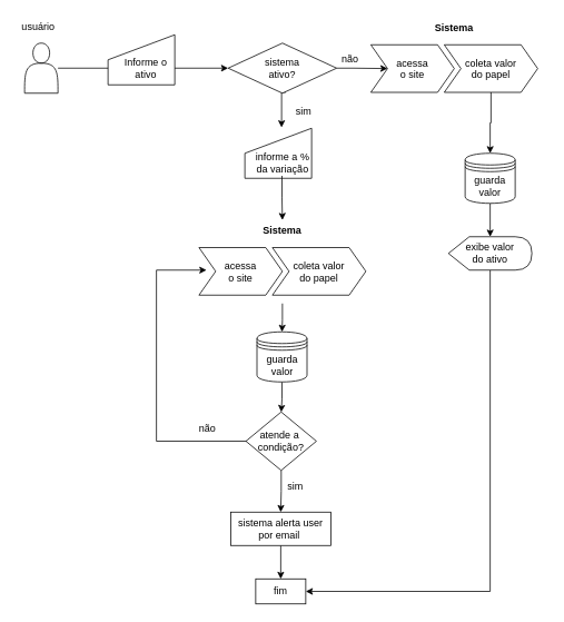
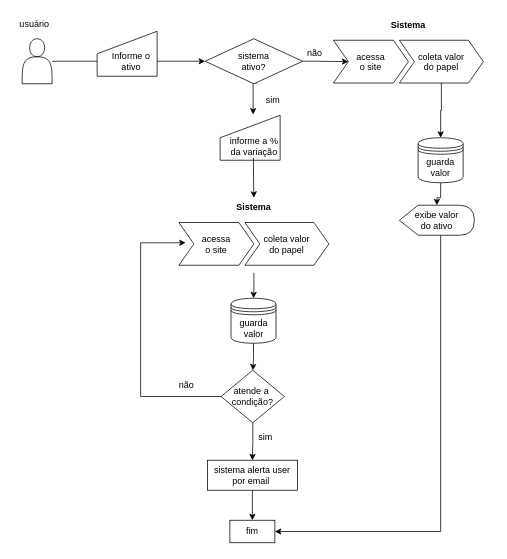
  <mxCell id="0" />
  <mxCell id="1" parent="0" />
  <mxCell id="2" value="" style="edgeStyle=orthogonalEdgeStyle;rounded=0;orthogonalLoop=1;jettySize=auto;html=1;" edge="1" parent="1" source="3" target="6"><mxGeometry relative="1" as="geometry" /></mxCell>
  <mxCell id="3" value="" style="shape=actor;whiteSpace=wrap;html=1;" vertex="1" parent="1"><mxGeometry x="29" y="51" width="40" height="60" as="geometry" /></mxCell>
  <mxCell id="4" value="" style="group" vertex="1" connectable="0" parent="1"><mxGeometry x="129" y="41" width="80" height="60" as="geometry" /></mxCell>
  <mxCell id="5" value="&lt;p style=&quot;line-height: 1.3&quot;&gt;&lt;br&gt;&lt;/p&gt;" style="shape=manualInput;whiteSpace=wrap;html=1;" vertex="1" parent="4"><mxGeometry width="80" height="60" as="geometry" /></mxCell>
  <mxCell id="6" value="Informe o&lt;br&gt;ativo" style="text;html=1;align=center;verticalAlign=middle;resizable=0;points=[];autosize=1;strokeColor=none;fillColor=none;" vertex="1" parent="4"><mxGeometry x="10" y="25" width="70" height="30" as="geometry" /></mxCell>
  <mxCell id="7" value="" style="edgeStyle=orthogonalEdgeStyle;rounded=0;orthogonalLoop=1;jettySize=auto;html=1;" edge="1" parent="1" source="8" target="13"><mxGeometry relative="1" as="geometry" /></mxCell>
  <mxCell id="8" value="guarda&lt;br&gt;valor" style="shape=datastore;whiteSpace=wrap;html=1;" vertex="1" parent="1"><mxGeometry x="557" y="183" width="60" height="60" as="geometry" /></mxCell>
  <mxCell id="9" value="Sistema" style="swimlane;childLayout=stackLayout;horizontal=1;fillColor=none;horizontalStack=1;resizeParent=1;resizeParentMax=0;resizeLast=0;collapsible=0;strokeColor=none;stackBorder=10;stackSpacing=-12;resizable=1;align=center;points=[];fontColor=#000000;" vertex="1" parent="1"><mxGeometry x="434" y="20" width="220" height="100" as="geometry" /></mxCell>
  <mxCell id="10" value="acessa&#10;o site" style="shape=step;perimeter=stepPerimeter;fixedSize=1;points=[];" vertex="1" parent="9"><mxGeometry x="10" y="33" width="100" height="57" as="geometry" /></mxCell>
  <mxCell id="11" value="coleta valor&#10;do papel" style="shape=step;perimeter=stepPerimeter;fixedSize=1;points=[];" vertex="1" parent="9"><mxGeometry x="98" y="33" width="112" height="57" as="geometry" /></mxCell>
  <mxCell id="12" style="edgeStyle=orthogonalEdgeStyle;rounded=0;orthogonalLoop=1;jettySize=auto;html=1;entryX=1;entryY=0.5;entryDx=0;entryDy=0;" edge="1" parent="1" source="13" target="37"><mxGeometry relative="1" as="geometry"><Array as="points"><mxPoint x="587" y="708" /></Array></mxGeometry></mxCell>
- <mxCell id="13" value="exibe valor&lt;br&gt;do ativo" style="shape=display;whiteSpace=wrap;html=1;" vertex="1" parent="1"><mxGeometry x="537" y="283" width="100" height="40" as="geometry" /></mxCell>
+ <mxCell id="13" value="exibe valor&lt;br&gt;do ativo" style="shape=display;whiteSpace=wrap;html=1;" vertex="1" parent="1"><mxGeometry x="532" y="273" width="100" height="40" as="geometry" /></mxCell>
  <mxCell id="14" value="" style="edgeStyle=orthogonalEdgeStyle;rounded=0;orthogonalLoop=1;jettySize=auto;html=1;" edge="1" parent="1" source="16" target="10"><mxGeometry relative="1" as="geometry" /></mxCell>
  <mxCell id="15" style="edgeStyle=orthogonalEdgeStyle;rounded=0;orthogonalLoop=1;jettySize=auto;html=1;" edge="1" parent="1"><mxGeometry relative="1" as="geometry"><mxPoint x="342" y="110" as="sourcePoint" /><mxPoint x="337" y="152" as="targetPoint" /><Array as="points"><mxPoint x="337" y="110" /></Array></mxGeometry></mxCell>
  <mxCell id="16" value="sistema&lt;br&gt;ativo?" style="rhombus;whiteSpace=wrap;html=1;" vertex="1" parent="1"><mxGeometry x="273" y="51" width="130" height="60" as="geometry" /></mxCell>
  <mxCell id="17" value="" style="edgeStyle=orthogonalEdgeStyle;rounded=0;orthogonalLoop=1;jettySize=auto;html=1;" edge="1" parent="1" source="6" target="16"><mxGeometry relative="1" as="geometry" /></mxCell>
  <mxCell id="18" value="não" style="text;html=1;align=center;verticalAlign=middle;resizable=0;points=[];autosize=1;strokeColor=none;fillColor=none;" vertex="1" parent="1"><mxGeometry x="399" y="61" width="40" height="20" as="geometry" /></mxCell>
  <mxCell id="19" value="" style="group" vertex="1" connectable="0" parent="1"><mxGeometry x="289" y="143" width="89" height="60" as="geometry" /></mxCell>
  <mxCell id="20" value="" style="group" vertex="1" connectable="0" parent="19"><mxGeometry x="4" y="10" width="84.5" height="60" as="geometry" /></mxCell>
  <mxCell id="21" value="&lt;p style=&quot;line-height: 1.3&quot;&gt;&lt;br&gt;&lt;/p&gt;" style="shape=manualInput;whiteSpace=wrap;html=1;" vertex="1" parent="20"><mxGeometry width="80" height="60" as="geometry" /></mxCell>
  <mxCell id="22" value="informe a %&lt;br&gt;da variação" style="text;html=1;align=center;verticalAlign=middle;resizable=0;points=[];autosize=1;strokeColor=none;fillColor=none;" vertex="1" parent="20"><mxGeometry x="4.5" y="27" width="80" height="30" as="geometry" /></mxCell>
  <mxCell id="23" value="sim" style="text;html=1;align=center;verticalAlign=middle;resizable=0;points=[];autosize=1;strokeColor=none;fillColor=none;" vertex="1" parent="1"><mxGeometry x="348" y="123" width="30" height="20" as="geometry" /></mxCell>
  <mxCell id="24" style="edgeStyle=orthogonalEdgeStyle;rounded=0;orthogonalLoop=1;jettySize=auto;html=1;entryX=0.5;entryY=0;entryDx=0;entryDy=0;" edge="1" parent="1" source="25" target="30"><mxGeometry relative="1" as="geometry" /></mxCell>
  <mxCell id="25" value="Sistema" style="swimlane;childLayout=stackLayout;horizontal=1;fillColor=none;horizontalStack=1;resizeParent=1;resizeParentMax=0;resizeLast=0;collapsible=0;strokeColor=none;stackBorder=10;stackSpacing=-12;resizable=1;align=center;points=[];fontColor=#000000;" vertex="1" parent="1"><mxGeometry x="228" y="263" width="220" height="100" as="geometry" /></mxCell>
  <mxCell id="26" value="acessa&#10;o site" style="shape=step;perimeter=stepPerimeter;fixedSize=1;points=[];" vertex="1" parent="25"><mxGeometry x="10" y="33" width="100" height="57" as="geometry" /></mxCell>
  <mxCell id="27" value="coleta valor&#10;do papel" style="shape=step;perimeter=stepPerimeter;fixedSize=1;points=[];" vertex="1" parent="25"><mxGeometry x="98" y="33" width="112" height="57" as="geometry" /></mxCell>
  <mxCell id="28" style="edgeStyle=orthogonalEdgeStyle;rounded=0;orthogonalLoop=1;jettySize=auto;html=1;" edge="1" parent="1" source="22" target="25"><mxGeometry relative="1" as="geometry" /></mxCell>
  <mxCell id="29" value="" style="edgeStyle=orthogonalEdgeStyle;rounded=0;orthogonalLoop=1;jettySize=auto;html=1;" edge="1" parent="1" source="30" target="33"><mxGeometry relative="1" as="geometry" /></mxCell>
  <mxCell id="30" value="guarda&lt;br&gt;valor" style="shape=datastore;whiteSpace=wrap;html=1;" vertex="1" parent="1"><mxGeometry x="307.5" y="397" width="60" height="60" as="geometry" /></mxCell>
  <mxCell id="31" value="" style="edgeStyle=orthogonalEdgeStyle;rounded=0;orthogonalLoop=1;jettySize=auto;html=1;" edge="1" parent="1" source="33" target="36"><mxGeometry relative="1" as="geometry" /></mxCell>
  <mxCell id="32" style="edgeStyle=orthogonalEdgeStyle;rounded=0;orthogonalLoop=1;jettySize=auto;html=1;" edge="1" parent="1"><mxGeometry relative="1" as="geometry"><mxPoint x="247" y="323" as="targetPoint" /><mxPoint x="312.25" y="528" as="sourcePoint" /><Array as="points"><mxPoint x="187" y="528" /><mxPoint x="187" y="323" /><mxPoint x="247" y="323" /></Array></mxGeometry></mxCell>
  <mxCell id="33" value="atende a&amp;nbsp;&lt;br&gt;condição?" style="rhombus;whiteSpace=wrap;html=1;" vertex="1" parent="1"><mxGeometry x="294.25" y="493" width="84.5" height="70" as="geometry" /></mxCell>
  <mxCell id="34" value="não" style="text;html=1;align=center;verticalAlign=middle;resizable=0;points=[];autosize=1;strokeColor=none;fillColor=none;" vertex="1" parent="1"><mxGeometry x="228" y="503" width="40" height="20" as="geometry" /></mxCell>
  <mxCell id="35" value="" style="edgeStyle=orthogonalEdgeStyle;rounded=0;orthogonalLoop=1;jettySize=auto;html=1;" edge="1" parent="1" source="36" target="37"><mxGeometry relative="1" as="geometry" /></mxCell>
  <mxCell id="36" value="sistema alerta user por&amp;nbsp;email&amp;nbsp;" style="rounded=0;whiteSpace=wrap;html=1;" vertex="1" parent="1"><mxGeometry x="276" y="613" width="120" height="40" as="geometry" /></mxCell>
  <mxCell id="37" value="fim" style="whiteSpace=wrap;html=1;rounded=0;" vertex="1" parent="1"><mxGeometry x="306" y="693" width="60" height="30" as="geometry" /></mxCell>
  <mxCell id="38" value="usuário" style="text;html=1;align=center;verticalAlign=middle;resizable=0;points=[];autosize=1;strokeColor=none;fillColor=none;" vertex="1" parent="1"><mxGeometry x="20" y="22" width="50" height="20" as="geometry" /></mxCell>
  <mxCell id="39" value="sim" style="text;html=1;align=center;verticalAlign=middle;resizable=0;points=[];autosize=1;strokeColor=none;fillColor=none;" vertex="1" parent="1"><mxGeometry x="337.5" y="573" width="30" height="20" as="geometry" /></mxCell>
  <mxCell id="40" style="edgeStyle=orthogonalEdgeStyle;rounded=0;orthogonalLoop=1;jettySize=auto;html=1;entryX=0.5;entryY=0;entryDx=0;entryDy=0;" edge="1" parent="1" source="11" target="8"><mxGeometry relative="1" as="geometry" /></mxCell>
